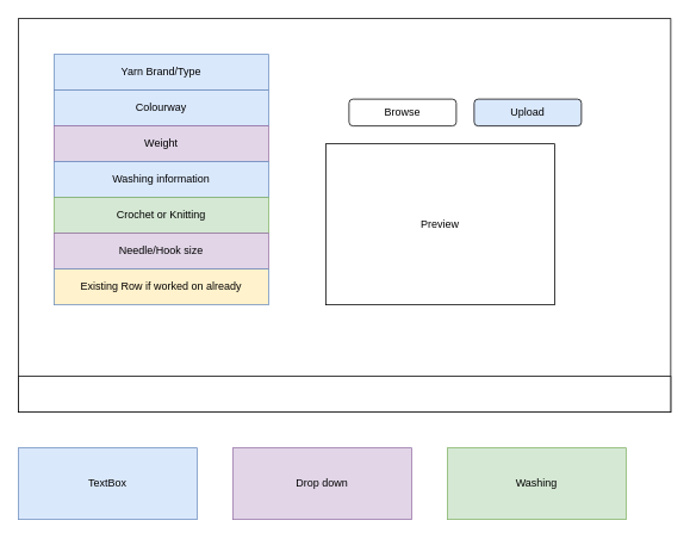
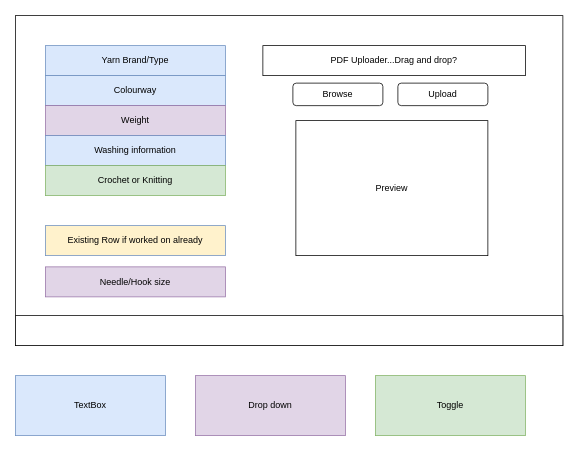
  <mxCell id="0" />
  <mxCell id="1" parent="0" />
  <mxCell id="2" value="" style="rounded=0;whiteSpace=wrap;html=1;" vertex="1" parent="1"><mxGeometry x="20" y="20" width="730" height="440" as="geometry" /></mxCell>
  <mxCell id="3" value="" style="rounded=0;whiteSpace=wrap;html=1;" vertex="1" parent="1"><mxGeometry x="20" y="420" width="730" height="40" as="geometry" /></mxCell>
  <mxCell id="4" value="Yarn Brand/Type" style="rounded=0;whiteSpace=wrap;html=1;fillColor=#dae8fc;strokeColor=#6c8ebf;" vertex="1" parent="1"><mxGeometry x="60" y="60" width="240" height="40" as="geometry" /></mxCell>
  <mxCell id="5" value="Colourway" style="rounded=0;whiteSpace=wrap;html=1;fillColor=#dae8fc;strokeColor=#6c8ebf;" vertex="1" parent="1"><mxGeometry x="60" y="100" width="240" height="40" as="geometry" /></mxCell>
  <mxCell id="6" value="Weight" style="rounded=0;whiteSpace=wrap;html=1;fillColor=#e1d5e7;strokeColor=#9673a6;" vertex="1" parent="1"><mxGeometry x="60" y="140" width="240" height="40" as="geometry" /></mxCell>
  <mxCell id="7" value="Washing information" style="rounded=0;whiteSpace=wrap;html=1;fillColor=#dae8fc;strokeColor=#6c8ebf;" vertex="1" parent="1"><mxGeometry x="60" y="180" width="240" height="40" as="geometry" /></mxCell>
  <mxCell id="8" value="Crochet or Knitting" style="rounded=0;whiteSpace=wrap;html=1;fillColor=#d5e8d4;strokeColor=#82b366;" vertex="1" parent="1"><mxGeometry x="60" y="220" width="240" height="40" as="geometry" /></mxCell>
- <mxCell id="9" value="Needle/Hook size" style="rounded=0;whiteSpace=wrap;html=1;fillColor=#e1d5e7;strokeColor=#9673a6;" vertex="1" parent="1"><mxGeometry x="60" y="260" width="240" height="40" as="geometry" /></mxCell>
+ <mxCell id="9" value="Needle/Hook size" style="rounded=0;whiteSpace=wrap;html=1;fillColor=#e1d5e7;strokeColor=#9673a6;" vertex="1" parent="1"><mxGeometry x="60" y="355" width="240" height="40" as="geometry" /></mxCell>
  <mxCell id="10" value="Existing Row if worked on already" style="rounded=0;whiteSpace=wrap;html=1;fillColor=#fff2cc;strokeColor=#6c8ebf;" vertex="1" parent="1"><mxGeometry x="60" y="300" width="240" height="40" as="geometry" /></mxCell>
+ <mxCell id="11" value="PDF Uploader...Drag and drop?" style="rounded=0;whiteSpace=wrap;html=1;" vertex="1" parent="1"><mxGeometry x="350" y="60" width="350" height="40" as="geometry" /></mxCell>
  <mxCell id="12" value="Browse" style="rounded=1;whiteSpace=wrap;html=1;" vertex="1" parent="1"><mxGeometry x="390" y="110" width="120" height="30" as="geometry" /></mxCell>
- <mxCell id="13" value="Upload" style="rounded=1;whiteSpace=wrap;html=1;fillColor=#dae8fc;" vertex="1" parent="1"><mxGeometry x="530" y="110" width="120" height="30" as="geometry" /></mxCell>
- <mxCell id="14" value="Preview" style="rounded=0;whiteSpace=wrap;html=1;" vertex="1" parent="1"><mxGeometry x="364" y="160" width="256" height="180" as="geometry" /></mxCell>
+ <mxCell id="13" value="Upload" style="rounded=1;whiteSpace=wrap;html=1;" vertex="1" parent="1"><mxGeometry x="530" y="110" width="120" height="30" as="geometry" /></mxCell>
+ <mxCell id="14" value="Preview" style="rounded=0;whiteSpace=wrap;html=1;" vertex="1" parent="1"><mxGeometry x="394" y="160" width="256" height="180" as="geometry" /></mxCell>
  <mxCell id="15" value="TextBox&lt;span style=&quot;color: rgba(0, 0, 0, 0); font-family: monospace; font-size: 0px; text-align: start; text-wrap: nowrap;&quot;&gt;%3CmxGraphModel%3E%3Croot%3E%3CmxCell%20id%3D%220%22%2F%3E%3CmxCell%20id%3D%221%22%20parent%3D%220%22%2F%3E%3CmxCell%20id%3D%222%22%20value%3D%22%22%20style%3D%22rounded%3D1%3BwhiteSpace%3Dwrap%3Bhtml%3D1%3B%22%20vertex%3D%221%22%20parent%3D%221%22%3E%3CmxGeometry%20x%3D%22410%22%20y%3D%22130%22%20width%3D%22120%22%20height%3D%2230%22%20as%3D%22geometry%22%2F%3E%3C%2FmxCell%3E%3C%2Froot%3E%3C%2FmxGraphModel%3E&lt;/span&gt;" style="rounded=0;whiteSpace=wrap;html=1;fillColor=#dae8fc;strokeColor=#6c8ebf;" vertex="1" parent="1"><mxGeometry x="20" y="500" width="200" height="80" as="geometry" /></mxCell>
  <mxCell id="16" value="Drop down" style="rounded=0;whiteSpace=wrap;html=1;fillColor=#e1d5e7;strokeColor=#9673a6;" vertex="1" parent="1"><mxGeometry x="260" y="500" width="200" height="80" as="geometry" /></mxCell>
- <mxCell id="17" value="Washing" style="rounded=0;whiteSpace=wrap;html=1;fillColor=#d5e8d4;strokeColor=#82b366;" vertex="1" parent="1"><mxGeometry x="500" y="500" width="200" height="80" as="geometry" /></mxCell>
+ <mxCell id="17" value="Toggle" style="rounded=0;whiteSpace=wrap;html=1;fillColor=#d5e8d4;strokeColor=#82b366;" vertex="1" parent="1"><mxGeometry x="500" y="500" width="200" height="80" as="geometry" /></mxCell>
